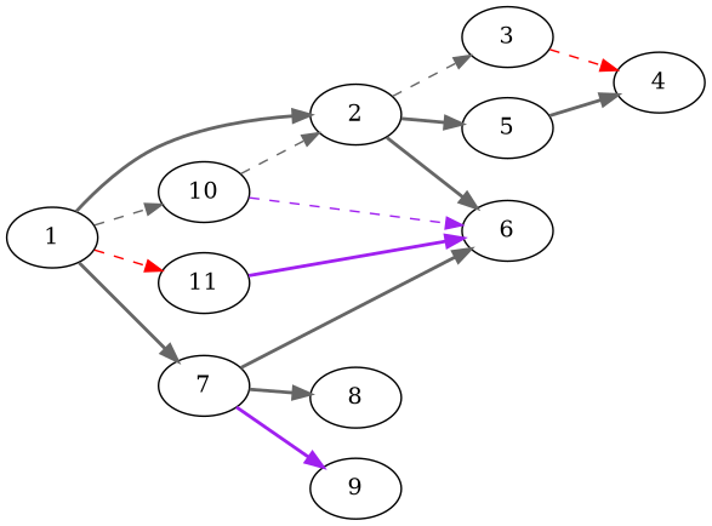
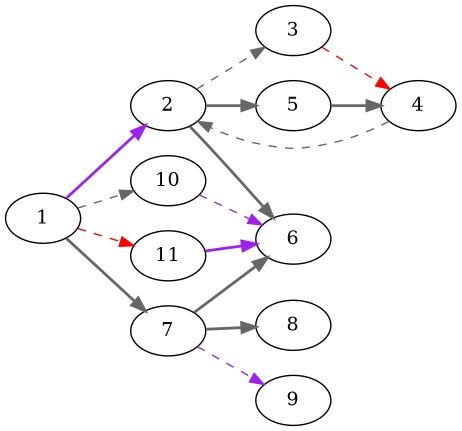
  digraph {
    rankdir=LR
    edge [color=gray40 style=bold]
    2
    3
    5
    6
    4
    1
    7
    10
    11
    8
    9
    2 -> 3 [style=dashed]
    2 -> 5
    2 -> 6
    3 -> 4 [color=red style=dashed]
    5 -> 4
-   10 -> 2 [style=dashed]
-   1 -> 2
+   4 -> 2 [style=dashed]
+   1 -> 2 [color=purple]
    1 -> 7
    1 -> 10 [style=dashed]
    1 -> 11 [color=red style=dashed]
    7 -> 6
    7 -> 8
-   7 -> 9 [color=purple]
+   7 -> 9 [color=purple style=dashed]
    10 -> 6 [color=purple style=dashed]
    11 -> 6 [color=purple]
  }
